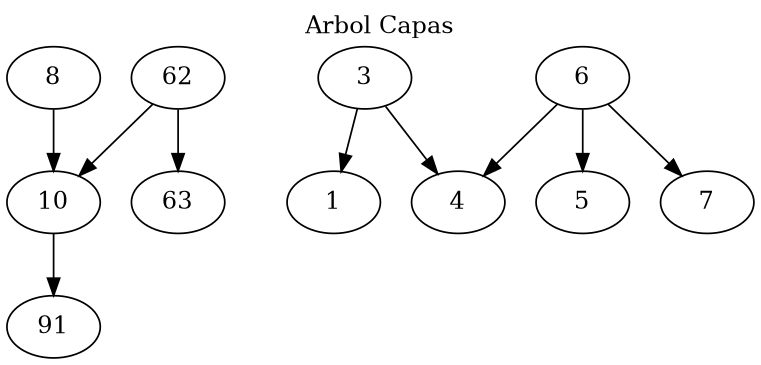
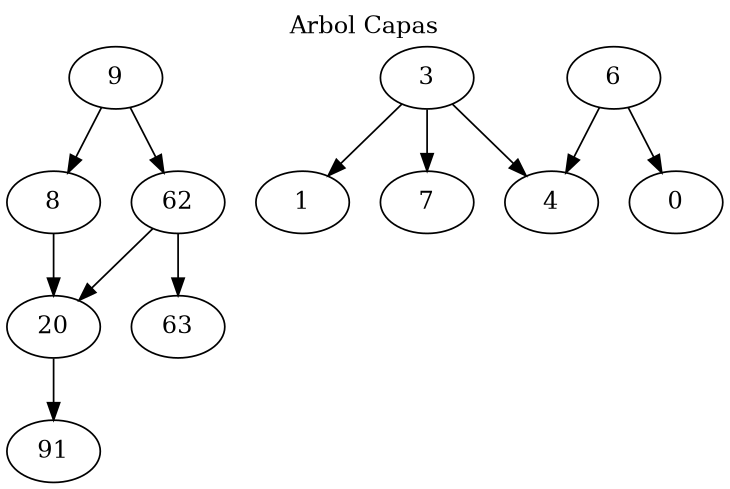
  digraph {
    label="Arbol Capas"
    labelloc=t
    node [shape=ellipse]
+   n1 [label=9]
    n2 [label=8]
    n3 [label=62]
-   n4 [label=10]
+   n4 [label=20]
    n5 [label=63]
    n6 [label=3]
    n7 [label=1]
    n8 [label=4]
    n9 [label=6]
-   n10 [label=5]
+   n10 [label=0]
    n11 [label=7]
    n12 [label=91]
+   n1 -> n2
+   n1 -> n3
    n2 -> n4
    n3 -> n4
    n3 -> n5
    n4 -> n12
    n6 -> n7
    n6 -> n8
    n9 -> n8
    n9 -> n10
-   n9 -> n11
+   n6 -> n11
  }
